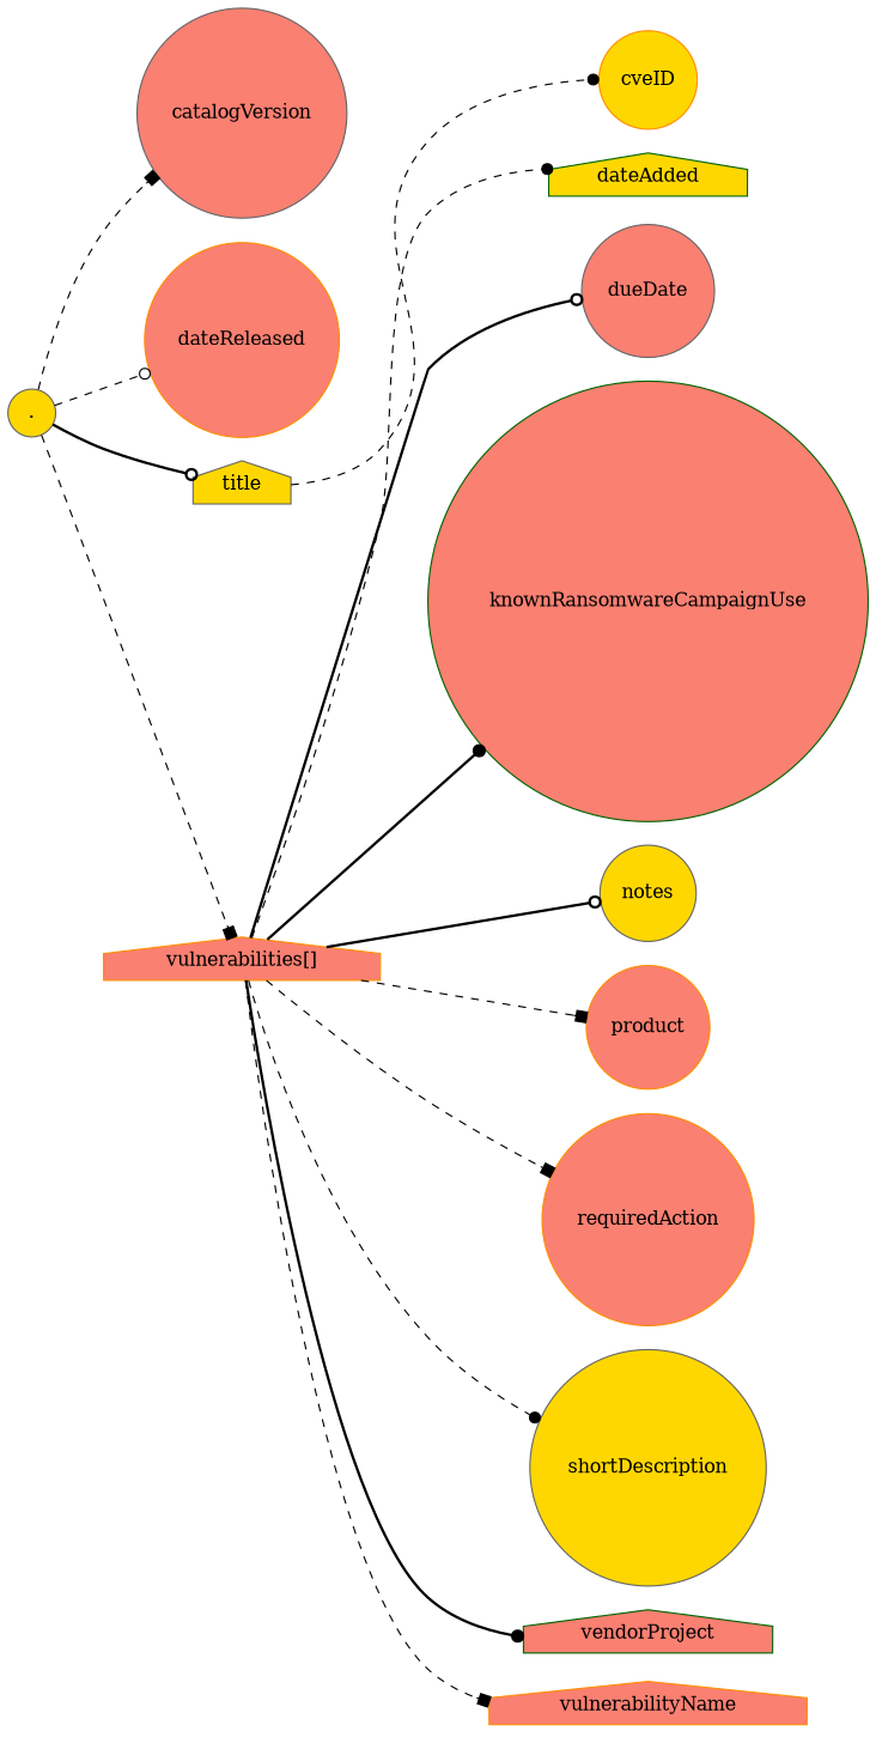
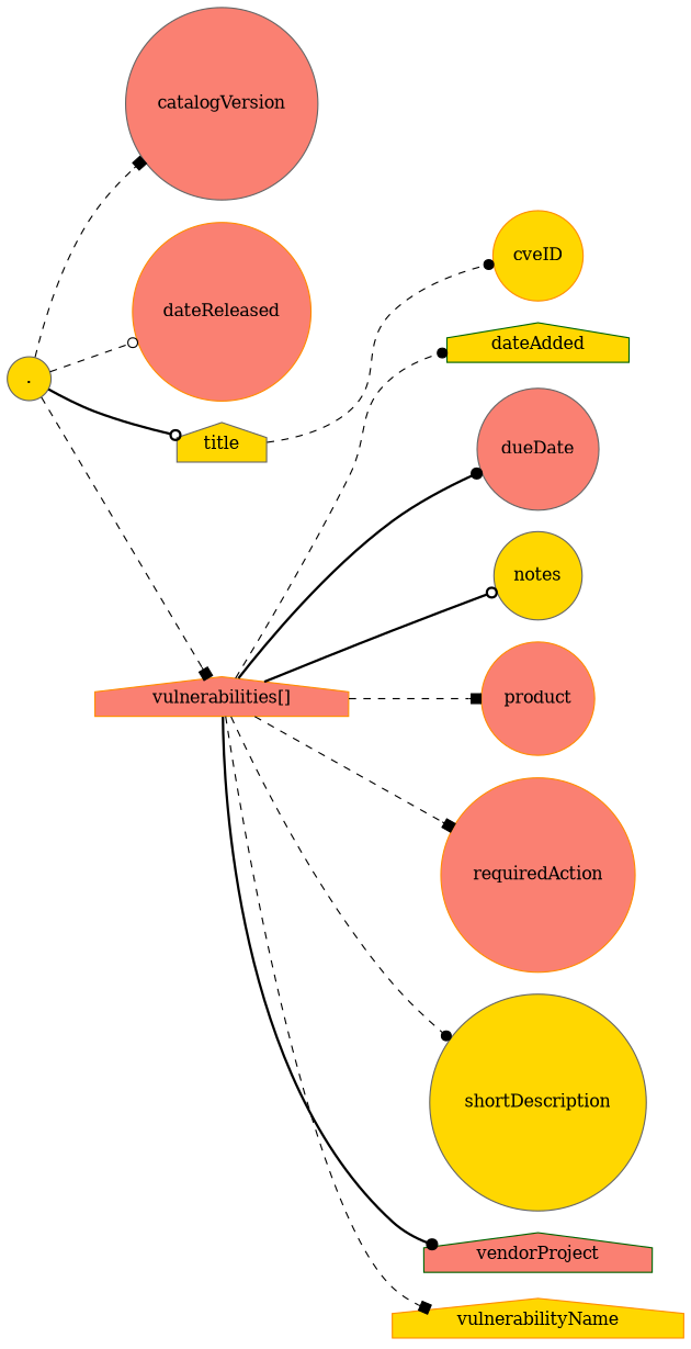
  digraph {
    rankdir=LR
    node [color=gray40 fillcolor=salmon shape=circle style=filled]
    edge [arrowhead=box dir=forward style=dashed]
    n1 [fillcolor=gold label="."]
    n2 [label=catalogVersion]
    n3 [color=darkorange label=dateReleased]
    n4 [fillcolor=gold label=title shape=house]
    n5 [color=darkorange label="vulnerabilities[]" shape=house]
    n6 [color=darkorange fillcolor=gold label=cveID]
    n7 [color=darkgreen fillcolor=gold label=dateAdded shape=house]
    n8 [label=dueDate]
-   n9 [color=darkgreen label=knownRansomwareCampaignUse]
    n10 [fillcolor=gold label=notes]
    n11 [color=darkorange label=product]
    n12 [color=darkorange label=requiredAction]
    n13 [fillcolor=gold label=shortDescription]
    n14 [color=darkgreen label=vendorProject shape=house]
-   n15 [color=darkorange label=vulnerabilityName shape=house]
+   n15 [color=darkorange fillcolor=gold label=vulnerabilityName shape=house]
    n1 -> n2
    n1 -> n3 [arrowhead=odot]
    n1 -> n4 [arrowhead=odot style=bold]
    n1 -> n5
    n4 -> n6 [arrowhead=dot]
    n5 -> n7 [arrowhead=dot]
-   n5 -> n8 [arrowhead=odot style=bold]
-   n5 -> n9 [arrowhead=dot style=bold]
+   n5 -> n8 [arrowhead=dot style=bold]
    n5 -> n10 [arrowhead=odot style=bold]
    n5 -> n11
    n5 -> n12
    n5 -> n13 [arrowhead=dot]
    n5 -> n14 [arrowhead=dot style=bold]
    n5 -> n15
  }
